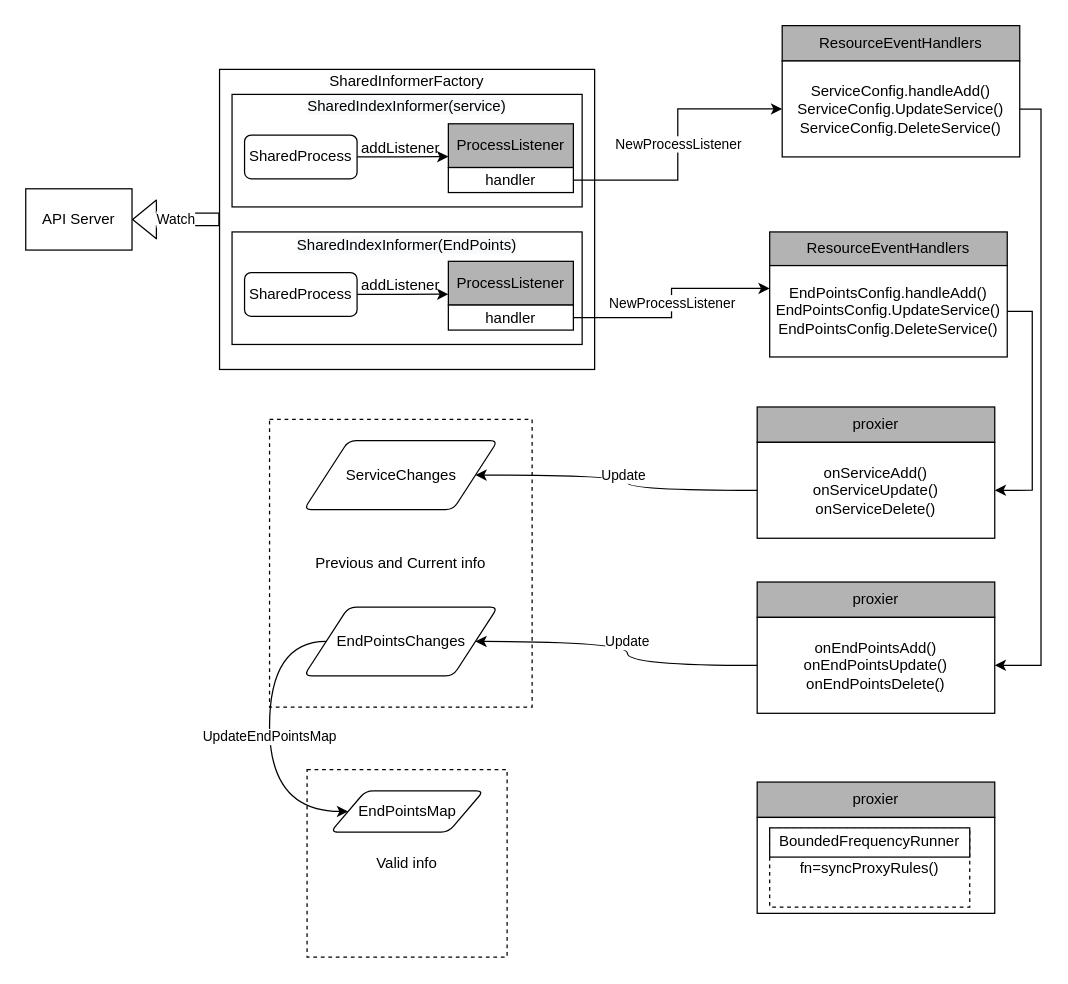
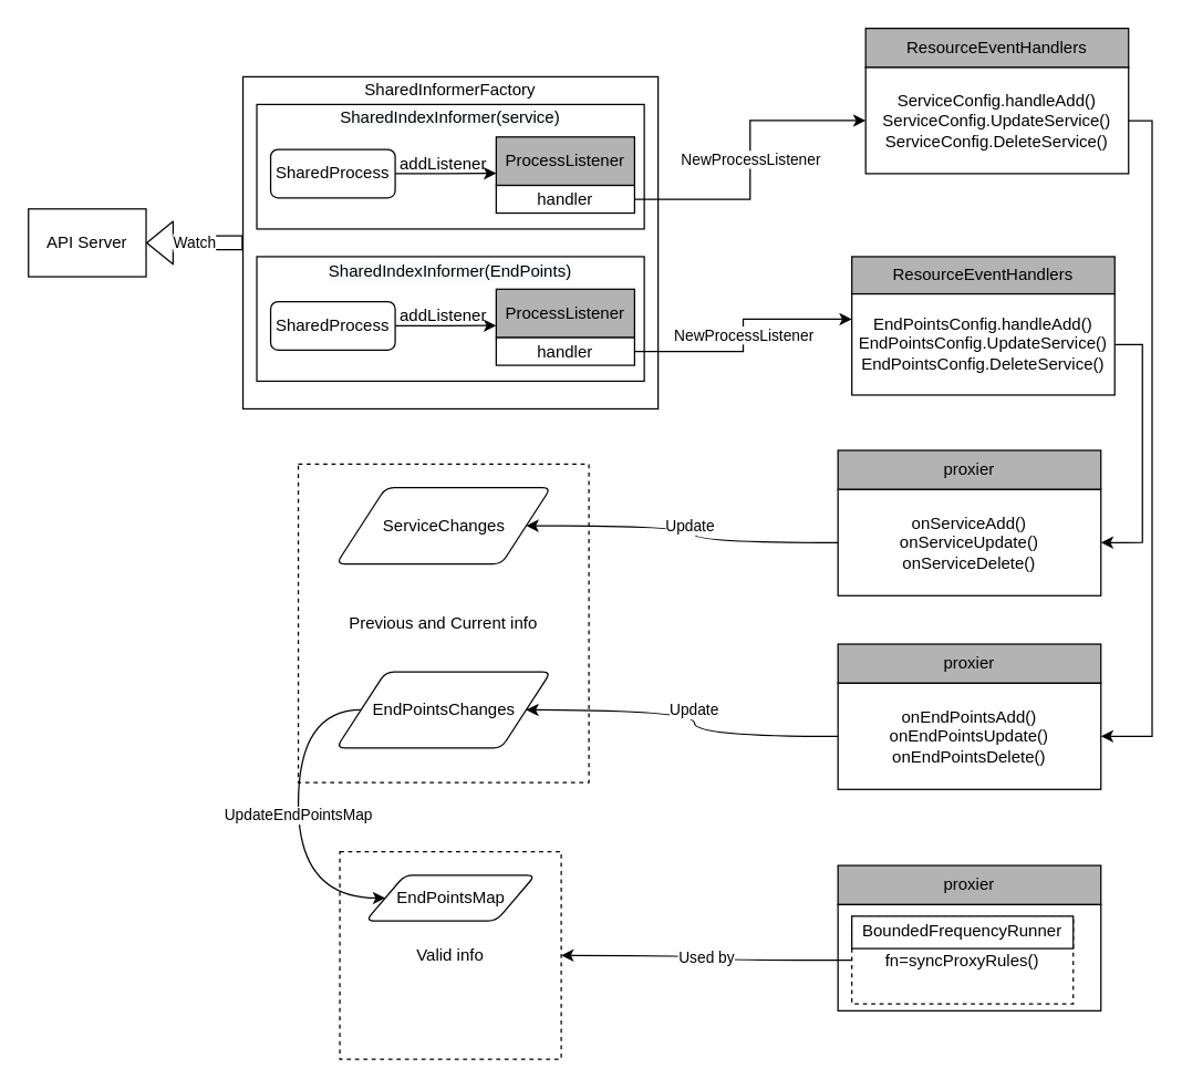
  <mxCell id="0" />
  <mxCell id="1" parent="0" />
  <mxCell id="2" value="Valid info" style="rounded=0;whiteSpace=wrap;html=1;strokeWidth=1;fillColor=#FFFFFF;dashed=1;" vertex="1" parent="1"><mxGeometry x="245" y="615" width="160" height="150" as="geometry" /></mxCell>
  <mxCell id="3" value="Previous and Current info" style="rounded=0;whiteSpace=wrap;html=1;strokeWidth=1;fillColor=#FFFFFF;dashed=1;" vertex="1" parent="1"><mxGeometry x="215" y="335" width="210" height="230" as="geometry" /></mxCell>
  <mxCell id="4" value="API Server" style="rounded=0;whiteSpace=wrap;html=1;" vertex="1" parent="1"><mxGeometry x="20" y="150.5" width="85" height="49" as="geometry" /></mxCell>
  <mxCell id="5" value="" style="rounded=0;whiteSpace=wrap;html=1;" vertex="1" parent="1"><mxGeometry x="175" y="55" width="300" height="240" as="geometry" /></mxCell>
  <mxCell id="6" value="SharedInformerFactory" style="text;html=1;strokeColor=none;fillColor=none;align=center;verticalAlign=middle;whiteSpace=wrap;rounded=0;" vertex="1" parent="1"><mxGeometry x="305" y="55" width="40" height="20" as="geometry" /></mxCell>
  <mxCell id="7" value="" style="rounded=0;whiteSpace=wrap;html=1;" vertex="1" parent="1"><mxGeometry x="185" y="75" width="280" height="90" as="geometry" /></mxCell>
  <mxCell id="8" value="&#10;&#10;&lt;span style=&quot;color: rgb(0, 0, 0); font-family: helvetica; font-size: 12px; font-style: normal; font-weight: 400; letter-spacing: normal; text-align: center; text-indent: 0px; text-transform: none; word-spacing: 0px; background-color: rgb(248, 249, 250); display: inline; float: none;&quot;&gt;SharedIndexInformer(service)&lt;/span&gt;&#10;&#10;" style="text;html=1;strokeColor=none;fillColor=none;align=center;verticalAlign=middle;whiteSpace=wrap;rounded=0;" vertex="1" parent="1"><mxGeometry x="305" y="75" width="40" height="20" as="geometry" /></mxCell>
  <mxCell id="9" style="edgeStyle=orthogonalEdgeStyle;rounded=0;orthogonalLoop=1;jettySize=auto;html=1;entryX=0;entryY=0.75;entryDx=0;entryDy=0;" edge="1" parent="1" source="10" target="12"><mxGeometry relative="1" as="geometry" /></mxCell>
  <mxCell id="10" value="SharedProcess" style="rounded=1;whiteSpace=wrap;html=1;" vertex="1" parent="1"><mxGeometry x="195" y="107.5" width="90" height="35" as="geometry" /></mxCell>
  <mxCell id="11" value="" style="group" vertex="1" connectable="0" parent="1"><mxGeometry x="358" y="98.5" width="100" height="55" as="geometry" /></mxCell>
  <mxCell id="12" value="ProcessListener" style="rounded=0;whiteSpace=wrap;html=1;fillColor=#B3B3B3;" vertex="1" parent="11"><mxGeometry width="100" height="35" as="geometry" /></mxCell>
  <mxCell id="13" value="handler" style="rounded=0;whiteSpace=wrap;html=1;" vertex="1" parent="11"><mxGeometry y="35" width="100" height="20" as="geometry" /></mxCell>
  <mxCell id="14" value="addListener" style="text;html=1;strokeColor=none;fillColor=none;align=center;verticalAlign=middle;whiteSpace=wrap;rounded=0;" vertex="1" parent="1"><mxGeometry x="300" y="107.5" width="40" height="20" as="geometry" /></mxCell>
  <mxCell id="15" value="" style="rounded=0;whiteSpace=wrap;html=1;" vertex="1" parent="1"><mxGeometry x="185" y="185" width="280" height="90" as="geometry" /></mxCell>
  <mxCell id="16" value="&lt;span style=&quot;color: rgb(0 , 0 , 0) ; font-family: &amp;#34;helvetica&amp;#34; ; font-size: 12px ; font-style: normal ; font-weight: 400 ; letter-spacing: normal ; text-align: center ; text-indent: 0px ; text-transform: none ; word-spacing: 0px ; background-color: rgb(248 , 249 , 250) ; display: inline ; float: none&quot;&gt;SharedIndexInformer(EndPoints)&lt;/span&gt;" style="text;html=1;strokeColor=none;fillColor=none;align=center;verticalAlign=middle;whiteSpace=wrap;rounded=0;" vertex="1" parent="1"><mxGeometry x="305" y="186" width="40" height="20" as="geometry" /></mxCell>
  <mxCell id="17" style="edgeStyle=orthogonalEdgeStyle;rounded=0;orthogonalLoop=1;jettySize=auto;html=1;entryX=0;entryY=0.75;entryDx=0;entryDy=0;" edge="1" parent="1" source="18" target="20"><mxGeometry relative="1" as="geometry" /></mxCell>
  <mxCell id="18" value="SharedProcess" style="rounded=1;whiteSpace=wrap;html=1;" vertex="1" parent="1"><mxGeometry x="195" y="217.5" width="90" height="35" as="geometry" /></mxCell>
  <mxCell id="19" value="" style="group" vertex="1" connectable="0" parent="1"><mxGeometry x="358" y="208.5" width="100" height="55" as="geometry" /></mxCell>
  <mxCell id="20" value="ProcessListener" style="rounded=0;whiteSpace=wrap;html=1;fillColor=#B3B3B3;" vertex="1" parent="19"><mxGeometry width="100" height="35" as="geometry" /></mxCell>
  <mxCell id="21" value="handler" style="rounded=0;whiteSpace=wrap;html=1;" vertex="1" parent="19"><mxGeometry y="35" width="100" height="20" as="geometry" /></mxCell>
  <mxCell id="22" value="addListener" style="text;html=1;strokeColor=none;fillColor=none;align=center;verticalAlign=middle;whiteSpace=wrap;rounded=0;" vertex="1" parent="1"><mxGeometry x="300" y="217.5" width="40" height="20" as="geometry" /></mxCell>
  <mxCell id="23" value="" style="group" vertex="1" connectable="0" parent="1"><mxGeometry x="625" y="20" width="190" height="105" as="geometry" /></mxCell>
  <mxCell id="24" value="ResourceEventHandlers" style="rounded=0;whiteSpace=wrap;html=1;fillColor=#B3B3B3;" vertex="1" parent="23"><mxGeometry width="190" height="28.273" as="geometry" /></mxCell>
  <mxCell id="25" value="ServiceConfig.handleAdd()&lt;br&gt;ServiceConfig.UpdateService()&lt;br&gt;ServiceConfig.DeleteService()" style="rounded=0;whiteSpace=wrap;html=1;" vertex="1" parent="23"><mxGeometry y="28.269" width="190" height="76.731" as="geometry" /></mxCell>
  <mxCell id="26" value="" style="group" vertex="1" connectable="0" parent="1"><mxGeometry x="615" y="185" width="190" height="100" as="geometry" /></mxCell>
  <mxCell id="27" value="ResourceEventHandlers" style="rounded=0;whiteSpace=wrap;html=1;fillColor=#B3B3B3;" vertex="1" parent="26"><mxGeometry width="190" height="26.926" as="geometry" /></mxCell>
  <mxCell id="28" value="EndPointsConfig.handleAdd()&lt;br&gt;EndPointsConfig.UpdateService()&lt;br&gt;EndPointsConfig.DeleteService()" style="rounded=0;whiteSpace=wrap;html=1;" vertex="1" parent="26"><mxGeometry y="26.923" width="190" height="73.077" as="geometry" /></mxCell>
  <mxCell id="29" value="NewProcessListener" style="edgeStyle=orthogonalEdgeStyle;rounded=0;orthogonalLoop=1;jettySize=auto;html=1;entryX=0;entryY=0.5;entryDx=0;entryDy=0;" edge="1" parent="1" source="13" target="25"><mxGeometry relative="1" as="geometry" /></mxCell>
  <mxCell id="30" value="NewProcessListener" style="edgeStyle=orthogonalEdgeStyle;rounded=0;orthogonalLoop=1;jettySize=auto;html=1;entryX=0;entryY=0.25;entryDx=0;entryDy=0;" edge="1" parent="1" source="21" target="28"><mxGeometry relative="1" as="geometry" /></mxCell>
  <mxCell id="31" value="" style="group" vertex="1" connectable="0" parent="1"><mxGeometry x="605" y="325" width="190" height="105" as="geometry" /></mxCell>
  <mxCell id="32" value="proxier" style="rounded=0;whiteSpace=wrap;html=1;fillColor=#B3B3B3;" vertex="1" parent="31"><mxGeometry width="190" height="28.273" as="geometry" /></mxCell>
  <mxCell id="33" value="onServiceAdd()&lt;br&gt;onServiceUpdate()&lt;br&gt;onServiceDelete()" style="rounded=0;whiteSpace=wrap;html=1;" vertex="1" parent="31"><mxGeometry y="28.269" width="190" height="76.731" as="geometry" /></mxCell>
  <mxCell id="34" value="" style="group" vertex="1" connectable="0" parent="1"><mxGeometry x="605" y="465" width="190" height="105" as="geometry" /></mxCell>
  <mxCell id="35" value="proxier" style="rounded=0;whiteSpace=wrap;html=1;fillColor=#B3B3B3;" vertex="1" parent="34"><mxGeometry width="190" height="28.273" as="geometry" /></mxCell>
  <mxCell id="36" value="onEndPointsAdd()&lt;br&gt;onEndPointsUpdate()&lt;br&gt;onEndPointsDelete()" style="rounded=0;whiteSpace=wrap;html=1;" vertex="1" parent="34"><mxGeometry y="28.269" width="190" height="76.731" as="geometry" /></mxCell>
  <mxCell id="37" style="edgeStyle=orthogonalEdgeStyle;rounded=0;orthogonalLoop=1;jettySize=auto;html=1;entryX=1;entryY=0.5;entryDx=0;entryDy=0;" edge="1" parent="1" source="28" target="33"><mxGeometry relative="1" as="geometry"><Array as="points"><mxPoint x="825" y="249" /><mxPoint x="825" y="392" /></Array></mxGeometry></mxCell>
  <mxCell id="38" style="edgeStyle=orthogonalEdgeStyle;rounded=0;orthogonalLoop=1;jettySize=auto;html=1;entryX=1;entryY=0.5;entryDx=0;entryDy=0;" edge="1" parent="1" source="25" target="36"><mxGeometry relative="1" as="geometry"><Array as="points"><mxPoint x="832" y="87" /><mxPoint x="832" y="532" /></Array></mxGeometry></mxCell>
  <mxCell id="39" value="ServiceChanges" style="shape=parallelogram;html=1;strokeWidth=1;perimeter=parallelogramPerimeter;whiteSpace=wrap;rounded=1;arcSize=12;size=0.23;fillColor=#FFFFFF;" vertex="1" parent="1"><mxGeometry x="242.5" y="352" width="155" height="55" as="geometry" /></mxCell>
  <mxCell id="40" value="UpdateEndPointsMap" style="edgeStyle=orthogonalEdgeStyle;curved=1;rounded=0;orthogonalLoop=1;jettySize=auto;html=1;entryX=0;entryY=0.5;entryDx=0;entryDy=0;" edge="1" parent="1" source="41" target="44"><mxGeometry relative="1" as="geometry"><Array as="points"><mxPoint x="215" y="513" /><mxPoint x="215" y="649" /></Array></mxGeometry></mxCell>
  <mxCell id="41" value="EndPointsChanges" style="shape=parallelogram;html=1;strokeWidth=1;perimeter=parallelogramPerimeter;whiteSpace=wrap;rounded=1;arcSize=12;size=0.23;fillColor=#FFFFFF;" vertex="1" parent="1"><mxGeometry x="242.5" y="485" width="155" height="55" as="geometry" /></mxCell>
  <mxCell id="42" value="Update" style="edgeStyle=orthogonalEdgeStyle;rounded=0;orthogonalLoop=1;jettySize=auto;html=1;entryX=1;entryY=0.5;entryDx=0;entryDy=0;curved=1;" edge="1" parent="1" source="33" target="39"><mxGeometry relative="1" as="geometry" /></mxCell>
  <mxCell id="43" value="Update" style="edgeStyle=orthogonalEdgeStyle;rounded=0;orthogonalLoop=1;jettySize=auto;html=1;entryX=1;entryY=0.5;entryDx=0;entryDy=0;curved=1;" edge="1" parent="1" source="36" target="41"><mxGeometry relative="1" as="geometry" /></mxCell>
  <mxCell id="44" value="EndPointsMap" style="shape=parallelogram;html=1;strokeWidth=1;perimeter=parallelogramPerimeter;whiteSpace=wrap;rounded=1;arcSize=12;size=0.23;fillColor=#FFFFFF;" vertex="1" parent="1"><mxGeometry x="263.75" y="632" width="122.5" height="33" as="geometry" /></mxCell>
  <mxCell id="45" value="" style="group" vertex="1" connectable="0" parent="1"><mxGeometry x="605" y="625" width="190" height="105" as="geometry" /></mxCell>
  <mxCell id="46" value="proxier" style="rounded=0;whiteSpace=wrap;html=1;fillColor=#B3B3B3;" vertex="1" parent="45"><mxGeometry width="190" height="28.273" as="geometry" /></mxCell>
  <mxCell id="47" value="onEndPointsAdd()&lt;br&gt;onEndPointsUpdate()&lt;br&gt;onEndPointsDelete()" style="rounded=0;whiteSpace=wrap;html=1;" vertex="1" parent="45"><mxGeometry y="28.269" width="190" height="76.731" as="geometry" /></mxCell>
  <mxCell id="48" value="fn=syncProxyRules()" style="rounded=0;whiteSpace=wrap;html=1;dashed=1;strokeWidth=1;fillColor=#FFFFFF;" vertex="1" parent="45"><mxGeometry x="10" y="37" width="160" height="63" as="geometry" /></mxCell>
  <mxCell id="49" value="BoundedFrequencyRunner" style="rounded=0;whiteSpace=wrap;html=1;strokeWidth=1;fillColor=#FFFFFF;" vertex="1" parent="45"><mxGeometry x="10" y="36.63" width="160" height="23.37" as="geometry" /></mxCell>
+ <mxCell id="50" value="Used by" style="edgeStyle=orthogonalEdgeStyle;curved=1;rounded=0;orthogonalLoop=1;jettySize=auto;html=1;" edge="1" parent="1" source="48" target="2"><mxGeometry relative="1" as="geometry" /></mxCell>
  <mxCell id="51" value="Watch" style="shape=flexArrow;endArrow=classic;html=1;entryX=1;entryY=0.5;entryDx=0;entryDy=0;exitX=0;exitY=0.5;exitDx=0;exitDy=0;" edge="1" parent="1" source="5" target="4"><mxGeometry width="50" height="50" relative="1" as="geometry"><mxPoint x="290" y="414" as="sourcePoint" /><mxPoint x="340" y="364" as="targetPoint" /></mxGeometry></mxCell>
